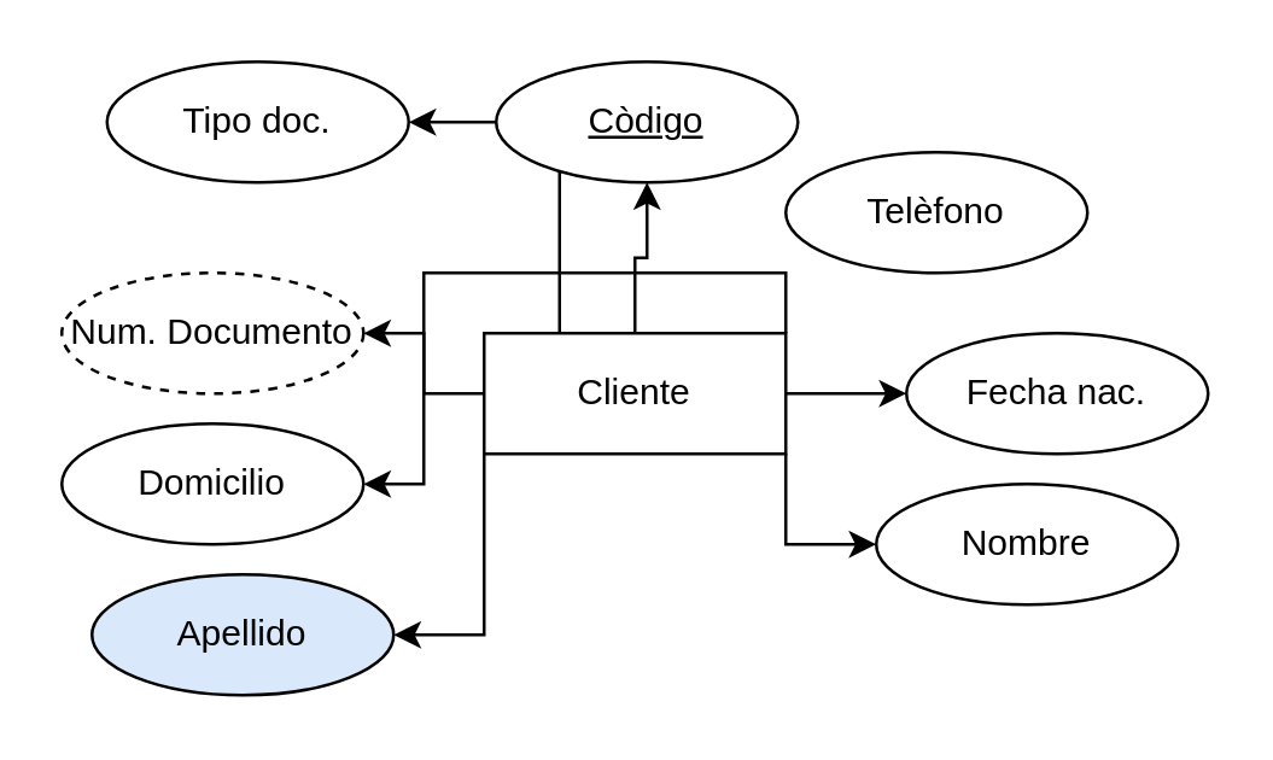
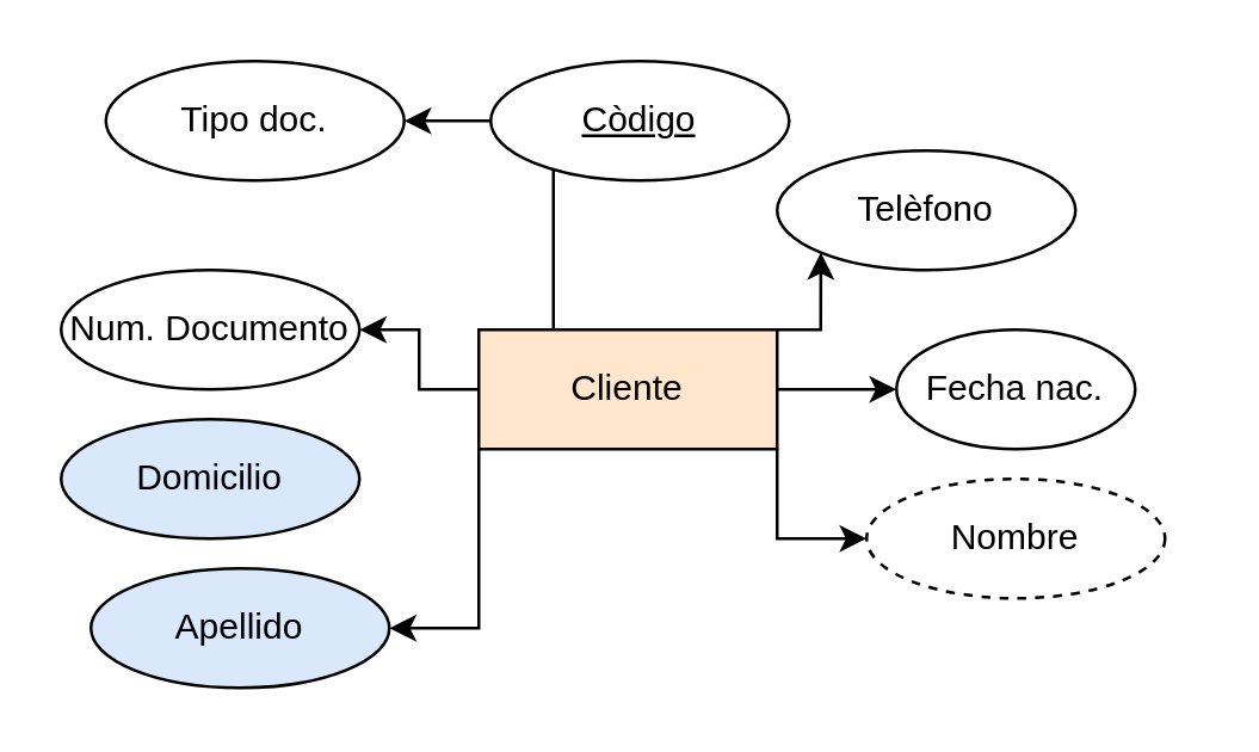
  <mxCell id="0" />
  <mxCell id="1" parent="0" />
- <mxCell id="2" style="edgeStyle=orthogonalEdgeStyle;rounded=0;orthogonalLoop=1;jettySize=auto;html=1;entryX=0.5;entryY=1;entryDx=0;entryDy=0;" edge="1" parent="1" source="9" target="10"><mxGeometry relative="1" as="geometry" /></mxCell>
  <mxCell id="3" style="edgeStyle=orthogonalEdgeStyle;rounded=0;orthogonalLoop=1;jettySize=auto;html=1;exitX=0.25;exitY=0;exitDx=0;exitDy=0;entryX=1;entryY=0.5;entryDx=0;entryDy=0;" edge="1" parent="1" source="9" target="11"><mxGeometry relative="1" as="geometry" /></mxCell>
  <mxCell id="4" style="edgeStyle=orthogonalEdgeStyle;rounded=0;orthogonalLoop=1;jettySize=auto;html=1;entryX=1;entryY=0.5;entryDx=0;entryDy=0;" edge="1" parent="1" source="9" target="12"><mxGeometry relative="1" as="geometry" /></mxCell>
  <mxCell id="5" style="edgeStyle=orthogonalEdgeStyle;rounded=0;orthogonalLoop=1;jettySize=auto;html=1;exitX=1;exitY=0.5;exitDx=0;exitDy=0;entryX=0;entryY=0.5;entryDx=0;entryDy=0;" edge="1" parent="1" source="9" target="17"><mxGeometry relative="1" as="geometry" /></mxCell>
- <mxCell id="6" style="edgeStyle=orthogonalEdgeStyle;rounded=0;orthogonalLoop=1;jettySize=auto;html=1;exitX=1;exitY=0;exitDx=0;exitDy=0;" edge="1" parent="1" source="9" target="15"><mxGeometry relative="1" as="geometry" /></mxCell>
+ <mxCell id="6" style="edgeStyle=orthogonalEdgeStyle;rounded=0;orthogonalLoop=1;jettySize=auto;html=1;exitX=1;exitY=0;exitDx=0;exitDy=0;entryX=0;entryY=1;entryDx=0;entryDy=0;" edge="1" parent="1" source="9" target="16"><mxGeometry relative="1" as="geometry" /></mxCell>
  <mxCell id="7" style="edgeStyle=orthogonalEdgeStyle;rounded=0;orthogonalLoop=1;jettySize=auto;html=1;exitX=1;exitY=1;exitDx=0;exitDy=0;entryX=0;entryY=0.5;entryDx=0;entryDy=0;" edge="1" parent="1" source="9" target="13"><mxGeometry relative="1" as="geometry" /></mxCell>
  <mxCell id="8" style="edgeStyle=orthogonalEdgeStyle;rounded=0;orthogonalLoop=1;jettySize=auto;html=1;exitX=0;exitY=1;exitDx=0;exitDy=0;entryX=1;entryY=0.5;entryDx=0;entryDy=0;" edge="1" parent="1" source="9" target="14"><mxGeometry relative="1" as="geometry" /></mxCell>
- <mxCell id="9" value="&lt;div&gt;Cliente&lt;/div&gt;" style="whiteSpace=wrap;html=1;align=center;labelPosition=center;verticalLabelPosition=middle;verticalAlign=middle;" vertex="1" parent="1"><mxGeometry x="160" y="110" width="100" height="40" as="geometry" /></mxCell>
+ <mxCell id="9" value="&lt;div&gt;Cliente&lt;/div&gt;" style="whiteSpace=wrap;html=1;align=center;labelPosition=center;verticalLabelPosition=middle;verticalAlign=middle;fillColor=#ffe6cc;" vertex="1" parent="1"><mxGeometry x="160" y="110" width="100" height="40" as="geometry" /></mxCell>
  <mxCell id="10" value="&lt;div&gt;Còdigo&lt;/div&gt;" style="ellipse;whiteSpace=wrap;html=1;align=center;fontStyle=4;" vertex="1" parent="1"><mxGeometry x="164" y="20" width="100" height="40" as="geometry" /></mxCell>
  <mxCell id="11" value="&lt;div&gt;Tipo doc.&lt;/div&gt;" style="ellipse;whiteSpace=wrap;html=1;align=center;" vertex="1" parent="1"><mxGeometry x="35" y="20" width="100" height="40" as="geometry" /></mxCell>
- <mxCell id="12" value="Num. Documento" style="ellipse;whiteSpace=wrap;html=1;align=center;dashed=1;" vertex="1" parent="1"><mxGeometry x="20" y="90" width="100" height="40" as="geometry" /></mxCell>
- <mxCell id="13" value="&lt;div&gt;Nombre&lt;br&gt;&lt;/div&gt;" style="ellipse;whiteSpace=wrap;html=1;align=center;" vertex="1" parent="1"><mxGeometry x="290" y="160" width="100" height="40" as="geometry" /></mxCell>
+ <mxCell id="12" value="Num. Documento" style="ellipse;whiteSpace=wrap;html=1;align=center;" vertex="1" parent="1"><mxGeometry x="20" y="90" width="100" height="40" as="geometry" /></mxCell>
+ <mxCell id="13" value="&lt;div&gt;Nombre&lt;br&gt;&lt;/div&gt;" style="ellipse;whiteSpace=wrap;html=1;align=center;dashed=1;" vertex="1" parent="1"><mxGeometry x="290" y="160" width="100" height="40" as="geometry" /></mxCell>
  <mxCell id="14" value="&lt;div&gt;Apellido&lt;/div&gt;" style="ellipse;whiteSpace=wrap;html=1;align=center;fillColor=#dae8fc;" vertex="1" parent="1"><mxGeometry x="30" y="190" width="100" height="40" as="geometry" /></mxCell>
- <mxCell id="15" value="&lt;div&gt;Domicilio&lt;/div&gt;" style="ellipse;whiteSpace=wrap;html=1;align=center;" vertex="1" parent="1"><mxGeometry x="20" y="140" width="100" height="40" as="geometry" /></mxCell>
+ <mxCell id="15" value="&lt;div&gt;Domicilio&lt;/div&gt;" style="ellipse;whiteSpace=wrap;html=1;align=center;fillColor=#dae8fc;" vertex="1" parent="1"><mxGeometry x="20" y="140" width="100" height="40" as="geometry" /></mxCell>
  <mxCell id="16" value="Telèfono" style="ellipse;whiteSpace=wrap;html=1;align=center;" vertex="1" parent="1"><mxGeometry x="260" y="50" width="100" height="40" as="geometry" /></mxCell>
- <mxCell id="17" value="Fecha nac." style="ellipse;whiteSpace=wrap;html=1;align=center;" vertex="1" parent="1"><mxGeometry x="300" y="110" width="100" height="40" as="geometry" /></mxCell>
+ <mxCell id="17" value="Fecha nac." style="ellipse;whiteSpace=wrap;html=1;align=center;" vertex="1" parent="1"><mxGeometry x="300" y="110" width="80" height="40" as="geometry" /></mxCell>
